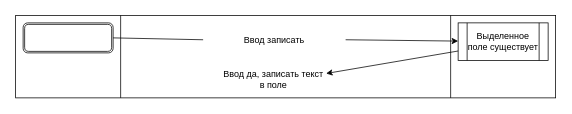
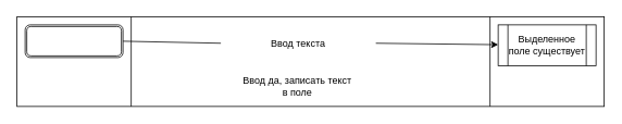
  <mxCell id="0" />
  <mxCell id="1" parent="0" />
  <mxCell id="2" value="" style="shape=process;whiteSpace=wrap;html=1;backgroundOutline=1;size=0.194;" vertex="1" parent="1"><mxGeometry x="20" y="20" width="720" height="110" as="geometry" /></mxCell>
  <mxCell id="3" value="" style="shape=ext;double=1;rounded=1;whiteSpace=wrap;html=1;" vertex="1" parent="1"><mxGeometry x="30" y="30" width="120" height="40" as="geometry" /></mxCell>
- <mxCell id="4" value="Ввод записать" style="text;html=1;strokeColor=none;fillColor=none;align=center;verticalAlign=middle;whiteSpace=wrap;rounded=0;" vertex="1" parent="1"><mxGeometry x="270" y="35" width="190" height="35" as="geometry" /></mxCell>
+ <mxCell id="4" value="Ввод текста" style="text;html=1;strokeColor=none;fillColor=none;align=center;verticalAlign=middle;whiteSpace=wrap;rounded=0;" vertex="1" parent="1"><mxGeometry x="270" y="35" width="190" height="35" as="geometry" /></mxCell>
  <mxCell id="5" value="Выделенное поле существует" style="shape=process;whiteSpace=wrap;html=1;backgroundOutline=1;" vertex="1" parent="1"><mxGeometry x="610" y="30" width="120" height="50" as="geometry" /></mxCell>
  <mxCell id="6" value="Ввод да, записать текст в поле" style="text;html=1;strokeColor=none;fillColor=none;align=center;verticalAlign=middle;whiteSpace=wrap;rounded=0;" vertex="1" parent="1"><mxGeometry x="294" y="90" width="140" height="30" as="geometry" /></mxCell>
  <mxCell id="7" value="" style="endArrow=none;html=1;rounded=0;exitX=1;exitY=0.5;exitDx=0;exitDy=0;entryX=0;entryY=0.5;entryDx=0;entryDy=0;" edge="1" parent="1" source="3" target="4"><mxGeometry width="50" height="50" relative="1" as="geometry"><mxPoint x="220" y="50" as="sourcePoint" /><mxPoint x="270" y="0" as="targetPoint" /></mxGeometry></mxCell>
  <mxCell id="8" value="" style="endArrow=classic;html=1;rounded=0;exitX=1;exitY=0.5;exitDx=0;exitDy=0;" edge="1" parent="1" source="4" target="5"><mxGeometry width="50" height="50" relative="1" as="geometry"><mxPoint x="500" y="80" as="sourcePoint" /><mxPoint x="550" y="30" as="targetPoint" /></mxGeometry></mxCell>
- <mxCell id="9" value="" style="endArrow=classic;html=1;rounded=0;entryX=1;entryY=0.25;entryDx=0;entryDy=0;exitX=0;exitY=0.75;exitDx=0;exitDy=0;" edge="1" parent="1" source="5" target="6"><mxGeometry width="50" height="50" relative="1" as="geometry"><mxPoint x="640" y="180" as="sourcePoint" /><mxPoint x="690" y="130" as="targetPoint" /></mxGeometry></mxCell>
